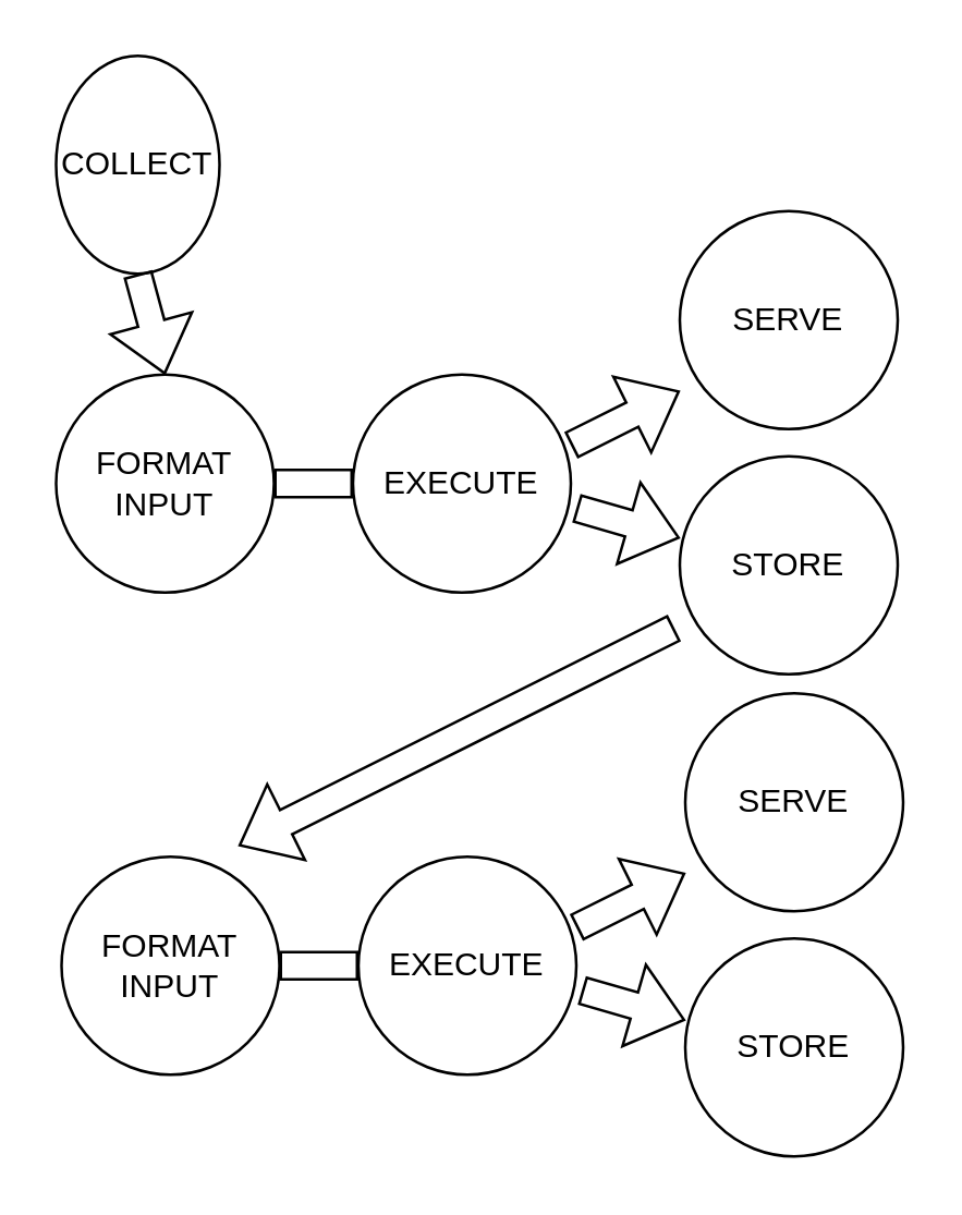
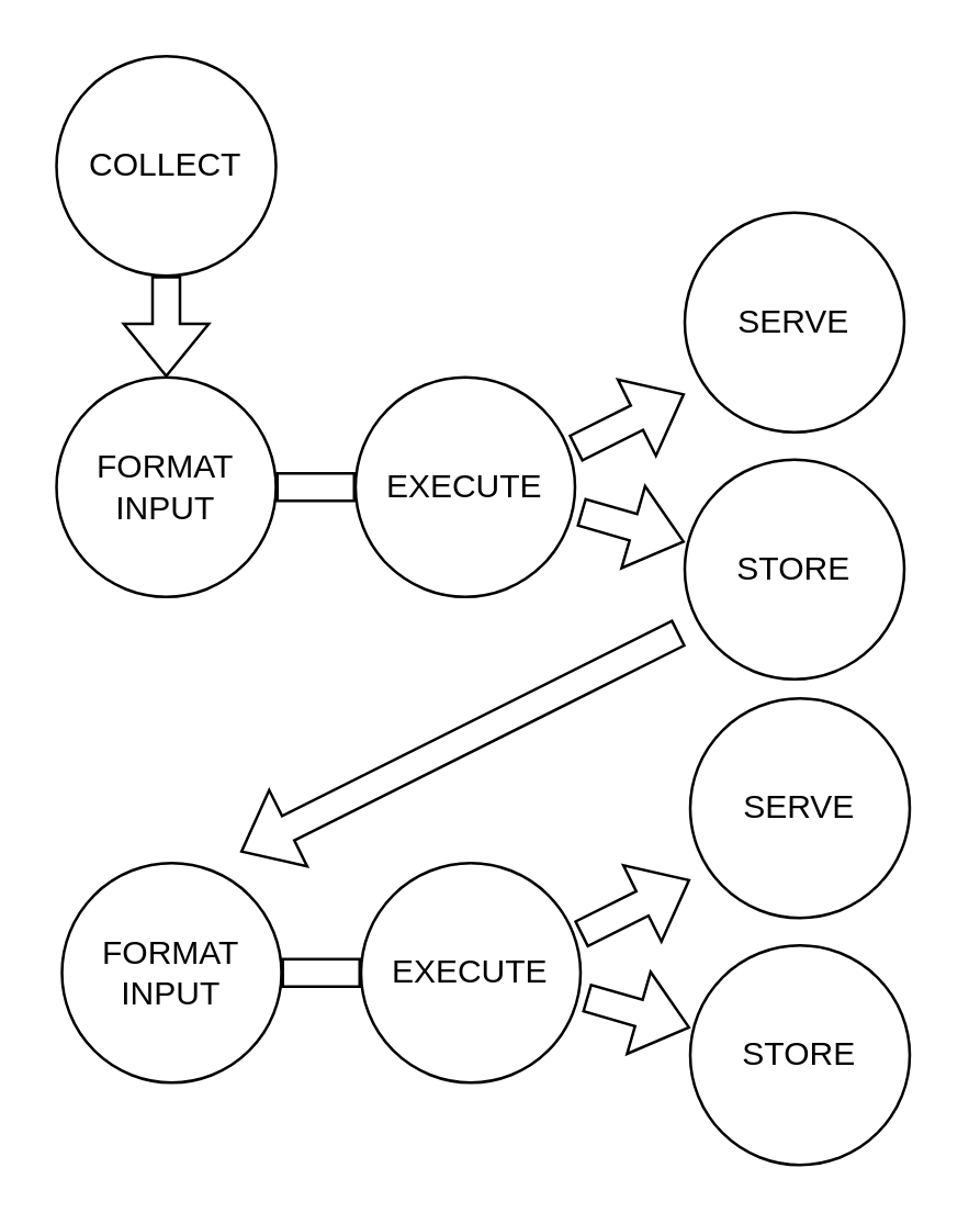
  <mxCell id="0" />
  <mxCell id="1" parent="0" />
- <mxCell id="2" value="COLLECT" style="ellipse;whiteSpace=wrap;html=1;aspect=fixed;" vertex="1" parent="1"><mxGeometry x="20" y="20" width="60" height="80" as="geometry" /></mxCell>
+ <mxCell id="2" value="COLLECT" style="ellipse;whiteSpace=wrap;html=1;aspect=fixed;" vertex="1" parent="1"><mxGeometry x="20" y="20" width="80" height="80" as="geometry" /></mxCell>
  <mxCell id="3" value="" style="shape=flexArrow;endArrow=none;html=1;rounded=0;" edge="1" parent="1" target="7"><mxGeometry width="50" height="50" relative="1" as="geometry"><mxPoint x="27" y="177" as="sourcePoint" /><mxPoint x="199" y="176" as="targetPoint" /></mxGeometry></mxCell>
  <mxCell id="4" value="" style="shape=flexArrow;endArrow=classic;html=1;rounded=0;exitX=1.025;exitY=0.613;exitDx=0;exitDy=0;exitPerimeter=0;" edge="1" parent="1" source="8"><mxGeometry width="50" height="50" relative="1" as="geometry"><mxPoint x="345" y="162" as="sourcePoint" /><mxPoint x="249" y="197" as="targetPoint" /></mxGeometry></mxCell>
  <mxCell id="5" value="STORE" style="ellipse;whiteSpace=wrap;html=1;aspect=fixed;" vertex="1" parent="1"><mxGeometry x="249" y="167" width="80" height="80" as="geometry" /></mxCell>
  <mxCell id="6" value="SERVE" style="ellipse;whiteSpace=wrap;html=1;aspect=fixed;" vertex="1" parent="1"><mxGeometry x="249" y="77" width="80" height="80" as="geometry" /></mxCell>
  <mxCell id="7" value="FORMAT INPUT" style="ellipse;whiteSpace=wrap;html=1;aspect=fixed;" vertex="1" parent="1"><mxGeometry x="20" y="137" width="80" height="80" as="geometry" /></mxCell>
  <mxCell id="8" value="EXECUTE" style="ellipse;whiteSpace=wrap;html=1;aspect=fixed;" vertex="1" parent="1"><mxGeometry x="129" y="137" width="80" height="80" as="geometry" /></mxCell>
  <mxCell id="9" value="" style="shape=flexArrow;endArrow=none;html=1;rounded=0;startArrow=none;" edge="1" parent="1" source="7" target="8"><mxGeometry width="50" height="50" relative="1" as="geometry"><mxPoint x="99.999" y="176.712" as="sourcePoint" /><mxPoint x="199" y="176" as="targetPoint" /></mxGeometry></mxCell>
  <mxCell id="10" value="" style="shape=flexArrow;endArrow=classic;html=1;rounded=0;" edge="1" parent="1"><mxGeometry width="50" height="50" relative="1" as="geometry"><mxPoint x="209" y="163" as="sourcePoint" /><mxPoint x="249" y="143" as="targetPoint" /></mxGeometry></mxCell>
  <mxCell id="11" value="" style="shape=flexArrow;endArrow=none;html=1;rounded=0;" edge="1" parent="1" target="15"><mxGeometry width="50" height="50" relative="1" as="geometry"><mxPoint x="29" y="354" as="sourcePoint" /><mxPoint x="201" y="353" as="targetPoint" /></mxGeometry></mxCell>
  <mxCell id="12" value="" style="shape=flexArrow;endArrow=classic;html=1;rounded=0;exitX=1.025;exitY=0.613;exitDx=0;exitDy=0;exitPerimeter=0;" edge="1" parent="1" source="16"><mxGeometry width="50" height="50" relative="1" as="geometry"><mxPoint x="347" y="339" as="sourcePoint" /><mxPoint x="251" y="374" as="targetPoint" /></mxGeometry></mxCell>
  <mxCell id="13" value="STORE" style="ellipse;whiteSpace=wrap;html=1;aspect=fixed;" vertex="1" parent="1"><mxGeometry x="251" y="344" width="80" height="80" as="geometry" /></mxCell>
  <mxCell id="14" value="SERVE" style="ellipse;whiteSpace=wrap;html=1;aspect=fixed;" vertex="1" parent="1"><mxGeometry x="251" y="254" width="80" height="80" as="geometry" /></mxCell>
  <mxCell id="15" value="FORMAT INPUT" style="ellipse;whiteSpace=wrap;html=1;aspect=fixed;" vertex="1" parent="1"><mxGeometry x="22" y="314" width="80" height="80" as="geometry" /></mxCell>
  <mxCell id="16" value="EXECUTE" style="ellipse;whiteSpace=wrap;html=1;aspect=fixed;" vertex="1" parent="1"><mxGeometry x="131" y="314" width="80" height="80" as="geometry" /></mxCell>
  <mxCell id="17" value="" style="shape=flexArrow;endArrow=none;html=1;rounded=0;startArrow=none;" edge="1" parent="1" source="15" target="16"><mxGeometry width="50" height="50" relative="1" as="geometry"><mxPoint x="101.999" y="353.712" as="sourcePoint" /><mxPoint x="201" y="353" as="targetPoint" /></mxGeometry></mxCell>
  <mxCell id="18" value="" style="shape=flexArrow;endArrow=classic;html=1;rounded=0;" edge="1" parent="1"><mxGeometry width="50" height="50" relative="1" as="geometry"><mxPoint x="211" y="340" as="sourcePoint" /><mxPoint x="251" y="320" as="targetPoint" /></mxGeometry></mxCell>
  <mxCell id="19" value="" style="shape=flexArrow;endArrow=classic;html=1;rounded=0;" edge="1" parent="1"><mxGeometry width="50" height="50" relative="1" as="geometry"><mxPoint x="247" y="230" as="sourcePoint" /><mxPoint x="87" y="310" as="targetPoint" /></mxGeometry></mxCell>
  <mxCell id="20" value="" style="shape=flexArrow;endArrow=classic;html=1;rounded=0;exitX=0.5;exitY=1;exitDx=0;exitDy=0;entryX=0.5;entryY=0;entryDx=0;entryDy=0;" edge="1" parent="1" source="2" target="7"><mxGeometry width="50" height="50" relative="1" as="geometry"><mxPoint x="219" y="173" as="sourcePoint" /><mxPoint x="187" y="20" as="targetPoint" /></mxGeometry></mxCell>
